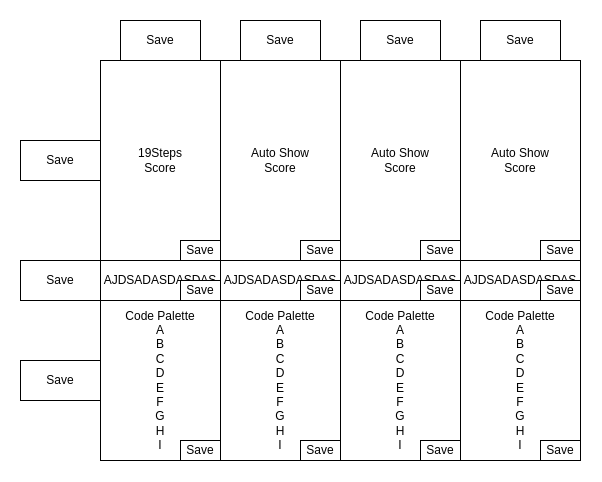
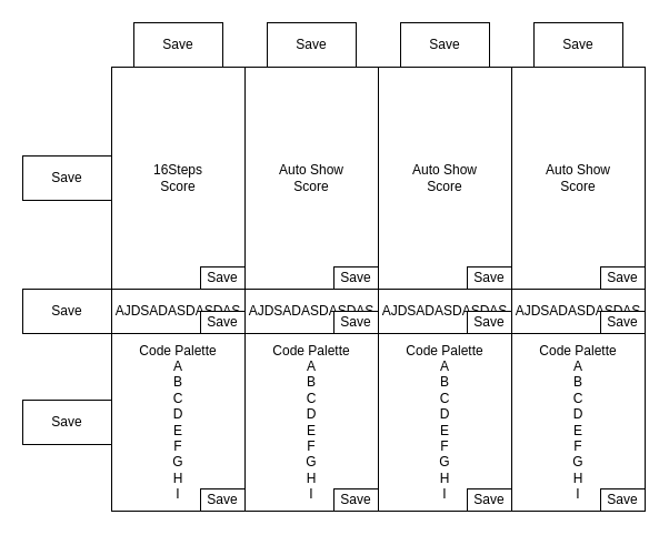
  <mxCell id="0" />
  <mxCell id="1" parent="0" />
  <mxCell id="2" value="Code Palette&lt;div&gt;A&lt;/div&gt;&lt;div&gt;B&lt;/div&gt;&lt;div&gt;C&lt;/div&gt;&lt;div&gt;D&lt;/div&gt;&lt;div&gt;E&lt;/div&gt;&lt;div&gt;F&lt;/div&gt;&lt;div&gt;G&lt;br&gt;H&lt;/div&gt;&lt;div&gt;I&lt;/div&gt;" style="rounded=0;whiteSpace=wrap;html=1;" vertex="1" parent="1"><mxGeometry x="100" y="300" width="120" height="160" as="geometry" /></mxCell>
  <mxCell id="3" value="Code Palette&lt;div&gt;A&lt;/div&gt;&lt;div&gt;B&lt;/div&gt;&lt;div&gt;C&lt;/div&gt;&lt;div&gt;D&lt;/div&gt;&lt;div&gt;E&lt;/div&gt;&lt;div&gt;F&lt;/div&gt;&lt;div&gt;G&lt;br&gt;H&lt;/div&gt;&lt;div&gt;I&lt;/div&gt;" style="rounded=0;whiteSpace=wrap;html=1;" vertex="1" parent="1"><mxGeometry x="220" y="300" width="120" height="160" as="geometry" /></mxCell>
  <mxCell id="4" value="Code Palette&lt;div&gt;A&lt;/div&gt;&lt;div&gt;B&lt;/div&gt;&lt;div&gt;C&lt;/div&gt;&lt;div&gt;D&lt;/div&gt;&lt;div&gt;E&lt;/div&gt;&lt;div&gt;F&lt;/div&gt;&lt;div&gt;G&lt;br&gt;H&lt;/div&gt;&lt;div&gt;I&lt;/div&gt;" style="rounded=0;whiteSpace=wrap;html=1;" vertex="1" parent="1"><mxGeometry x="340" y="300" width="120" height="160" as="geometry" /></mxCell>
  <mxCell id="5" value="Code Palette&lt;div&gt;A&lt;/div&gt;&lt;div&gt;B&lt;/div&gt;&lt;div&gt;C&lt;/div&gt;&lt;div&gt;D&lt;/div&gt;&lt;div&gt;E&lt;/div&gt;&lt;div&gt;F&lt;/div&gt;&lt;div&gt;G&lt;br&gt;H&lt;/div&gt;&lt;div&gt;I&lt;/div&gt;" style="rounded=0;whiteSpace=wrap;html=1;" vertex="1" parent="1"><mxGeometry x="460" y="300" width="120" height="160" as="geometry" /></mxCell>
  <mxCell id="6" value="AJDSADASDASDAS" style="rounded=0;whiteSpace=wrap;html=1;" vertex="1" parent="1"><mxGeometry x="100" y="260" width="120" height="40" as="geometry" /></mxCell>
  <mxCell id="7" value="AJDSADASDASDAS" style="rounded=0;whiteSpace=wrap;html=1;" vertex="1" parent="1"><mxGeometry x="460" y="260" width="120" height="40" as="geometry" /></mxCell>
  <mxCell id="8" value="AJDSADASDASDAS" style="rounded=0;whiteSpace=wrap;html=1;" vertex="1" parent="1"><mxGeometry x="220" y="260" width="120" height="40" as="geometry" /></mxCell>
  <mxCell id="9" value="AJDSADASDASDAS" style="rounded=0;whiteSpace=wrap;html=1;" vertex="1" parent="1"><mxGeometry x="340" y="260" width="120" height="40" as="geometry" /></mxCell>
- <mxCell id="10" value="&lt;div&gt;19Steps&lt;/div&gt;Score" style="rounded=0;whiteSpace=wrap;html=1;" vertex="1" parent="1"><mxGeometry x="100" y="60" width="120" height="200" as="geometry" /></mxCell>
+ <mxCell id="10" value="&lt;div&gt;16Steps&lt;/div&gt;Score" style="rounded=0;whiteSpace=wrap;html=1;" vertex="1" parent="1"><mxGeometry x="100" y="60" width="120" height="200" as="geometry" /></mxCell>
  <mxCell id="11" value="Auto Show&lt;div&gt;Score&lt;/div&gt;" style="rounded=0;whiteSpace=wrap;html=1;" vertex="1" parent="1"><mxGeometry x="220" y="60" width="120" height="200" as="geometry" /></mxCell>
  <mxCell id="12" value="Auto Show&lt;div&gt;Score&lt;/div&gt;" style="rounded=0;whiteSpace=wrap;html=1;" vertex="1" parent="1"><mxGeometry x="340" y="60" width="120" height="200" as="geometry" /></mxCell>
  <mxCell id="13" value="Auto Show&lt;div&gt;Score&lt;/div&gt;" style="rounded=0;whiteSpace=wrap;html=1;" vertex="1" parent="1"><mxGeometry x="460" y="60" width="120" height="200" as="geometry" /></mxCell>
  <mxCell id="14" value="Save" style="rounded=0;whiteSpace=wrap;html=1;" vertex="1" parent="1"><mxGeometry x="20" y="260" width="80" height="40" as="geometry" /></mxCell>
  <mxCell id="15" value="Save" style="rounded=0;whiteSpace=wrap;html=1;" vertex="1" parent="1"><mxGeometry x="20" y="140" width="80" height="40" as="geometry" /></mxCell>
  <mxCell id="16" value="Save" style="rounded=0;whiteSpace=wrap;html=1;" vertex="1" parent="1"><mxGeometry x="20" y="360" width="80" height="40" as="geometry" /></mxCell>
  <mxCell id="17" value="Save" style="rounded=0;whiteSpace=wrap;html=1;" vertex="1" parent="1"><mxGeometry x="180" y="240" width="40" height="20" as="geometry" /></mxCell>
  <mxCell id="18" value="Save" style="rounded=0;whiteSpace=wrap;html=1;" vertex="1" parent="1"><mxGeometry x="180" y="280" width="40" height="20" as="geometry" /></mxCell>
  <mxCell id="19" value="Save" style="rounded=0;whiteSpace=wrap;html=1;" vertex="1" parent="1"><mxGeometry x="180" y="440" width="40" height="20" as="geometry" /></mxCell>
  <mxCell id="20" value="Save" style="rounded=0;whiteSpace=wrap;html=1;" vertex="1" parent="1"><mxGeometry x="300" y="240" width="40" height="20" as="geometry" /></mxCell>
  <mxCell id="21" value="Save" style="rounded=0;whiteSpace=wrap;html=1;" vertex="1" parent="1"><mxGeometry x="300" y="280" width="40" height="20" as="geometry" /></mxCell>
  <mxCell id="22" value="Save" style="rounded=0;whiteSpace=wrap;html=1;" vertex="1" parent="1"><mxGeometry x="300" y="440" width="40" height="20" as="geometry" /></mxCell>
  <mxCell id="23" value="Save" style="rounded=0;whiteSpace=wrap;html=1;" vertex="1" parent="1"><mxGeometry x="420" y="240" width="40" height="20" as="geometry" /></mxCell>
  <mxCell id="24" value="Save" style="rounded=0;whiteSpace=wrap;html=1;" vertex="1" parent="1"><mxGeometry x="420" y="280" width="40" height="20" as="geometry" /></mxCell>
  <mxCell id="25" value="Save" style="rounded=0;whiteSpace=wrap;html=1;" vertex="1" parent="1"><mxGeometry x="420" y="440" width="40" height="20" as="geometry" /></mxCell>
  <mxCell id="26" value="Save" style="rounded=0;whiteSpace=wrap;html=1;" vertex="1" parent="1"><mxGeometry x="540" y="240" width="40" height="20" as="geometry" /></mxCell>
  <mxCell id="27" value="Save" style="rounded=0;whiteSpace=wrap;html=1;" vertex="1" parent="1"><mxGeometry x="540" y="280" width="40" height="20" as="geometry" /></mxCell>
  <mxCell id="28" value="Save" style="rounded=0;whiteSpace=wrap;html=1;" vertex="1" parent="1"><mxGeometry x="540" y="440" width="40" height="20" as="geometry" /></mxCell>
  <mxCell id="29" value="Save" style="rounded=0;whiteSpace=wrap;html=1;" vertex="1" parent="1"><mxGeometry x="120" y="20" width="80" height="40" as="geometry" /></mxCell>
  <mxCell id="30" value="Save" style="rounded=0;whiteSpace=wrap;html=1;" vertex="1" parent="1"><mxGeometry x="240" y="20" width="80" height="40" as="geometry" /></mxCell>
  <mxCell id="31" value="Save" style="rounded=0;whiteSpace=wrap;html=1;" vertex="1" parent="1"><mxGeometry x="360" y="20" width="80" height="40" as="geometry" /></mxCell>
  <mxCell id="32" value="Save" style="rounded=0;whiteSpace=wrap;html=1;" vertex="1" parent="1"><mxGeometry x="480" y="20" width="80" height="40" as="geometry" /></mxCell>
